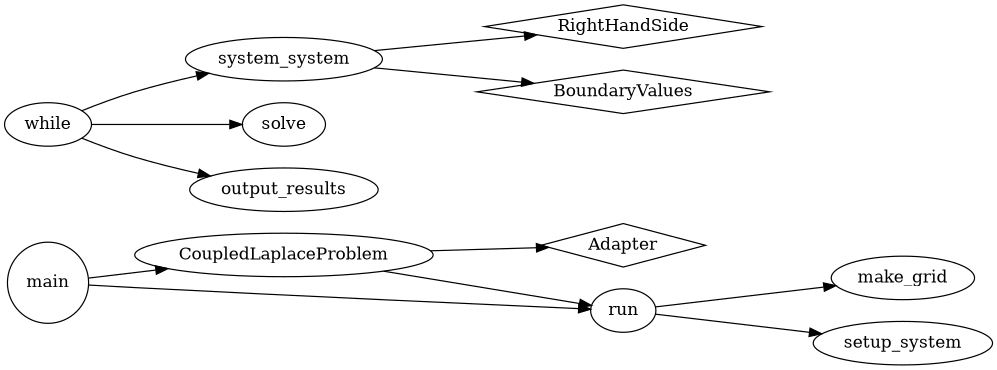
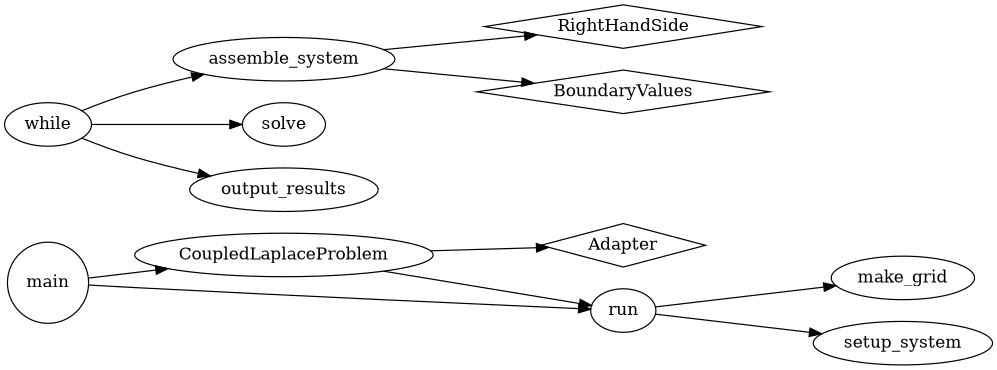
  digraph {
    rankdir=LR
    Adapter [shape=diamond]
    CoupledLaplaceProblem [shape=ellipse]
    run
    make_grid
    setup_system
    RightHandSide [shape=diamond]
    BoundaryValues [shape=diamond]
    main [shape=circle]
    while
-   assemble_system [label=system_system]
+   assemble_system
    solve
    output_results
    CoupledLaplaceProblem -> Adapter
    CoupledLaplaceProblem -> run
    run -> make_grid
    run -> setup_system
    main -> CoupledLaplaceProblem
    main -> run
    while -> assemble_system
    while -> solve
    while -> output_results
    assemble_system -> RightHandSide
    assemble_system -> BoundaryValues
  }
